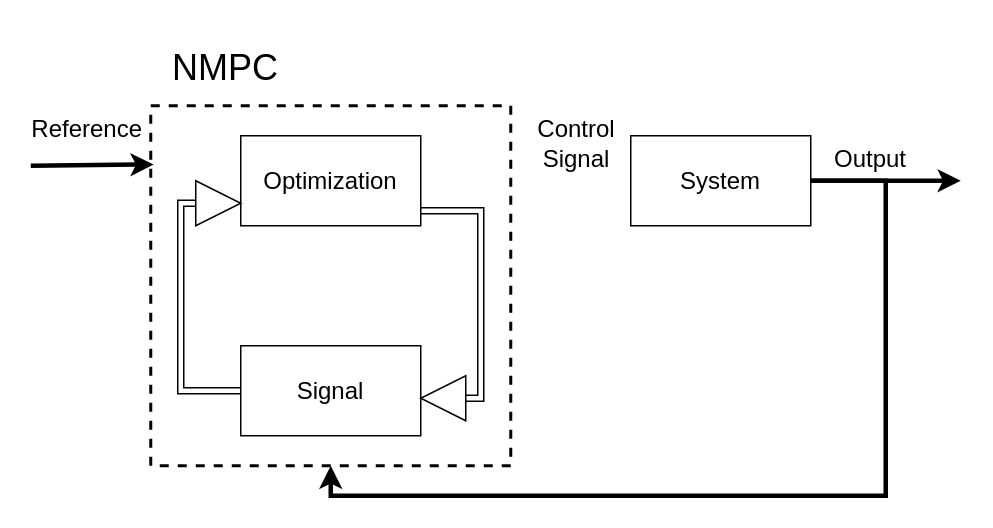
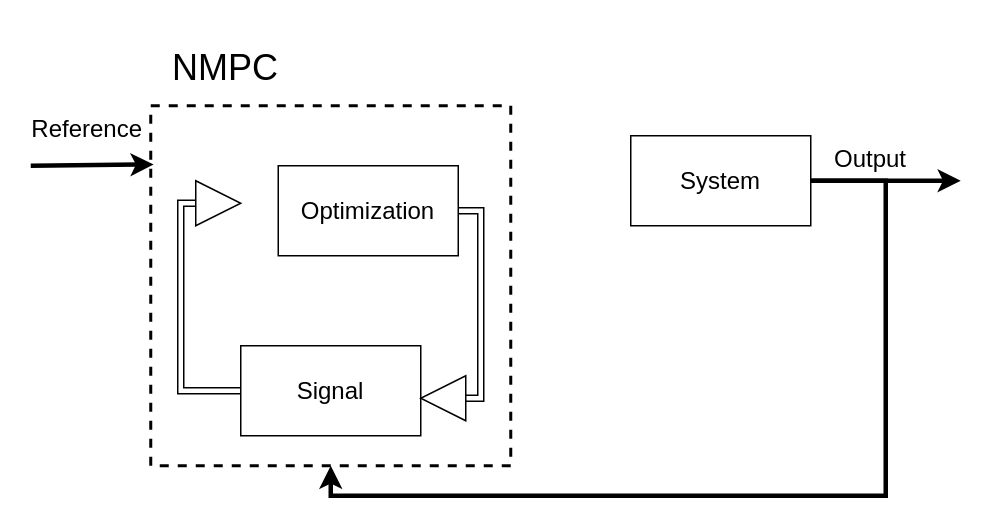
  <mxCell id="0" />
  <mxCell id="1" parent="0" />
  <mxCell id="2" value="" style="rounded=0;whiteSpace=wrap;html=1;dashed=1;fillColor=none;strokeWidth=2;" vertex="1" parent="1"><mxGeometry x="100" y="70" width="240" height="240" as="geometry" /></mxCell>
  <mxCell id="3" style="edgeStyle=orthogonalEdgeStyle;rounded=0;orthogonalLoop=1;jettySize=auto;html=1;entryX=0;entryY=0.5;entryDx=0;entryDy=0;shape=link;" edge="1" parent="1" source="4" target="10"><mxGeometry relative="1" as="geometry"><Array as="points"><mxPoint x="320" y="140" /><mxPoint x="320" y="265" /></Array></mxGeometry></mxCell>
- <mxCell id="4" value="&lt;font style=&quot;font-size: 16px;&quot;&gt;Optimization&lt;/font&gt;" style="rounded=0;whiteSpace=wrap;html=1;" vertex="1" parent="1"><mxGeometry x="160" y="90" width="120" height="60" as="geometry" /></mxCell>
+ <mxCell id="4" value="&lt;font style=&quot;font-size: 16px;&quot;&gt;Optimization&lt;/font&gt;" style="rounded=0;whiteSpace=wrap;html=1;" vertex="1" parent="1"><mxGeometry x="185" y="110" width="120" height="60" as="geometry" /></mxCell>
  <mxCell id="5" style="edgeStyle=orthogonalEdgeStyle;rounded=0;orthogonalLoop=1;jettySize=auto;html=1;entryX=0;entryY=0.5;entryDx=0;entryDy=0;shape=link;" edge="1" parent="1" source="6" target="11"><mxGeometry relative="1" as="geometry"><Array as="points"><mxPoint x="120" y="260" /><mxPoint x="120" y="135" /></Array></mxGeometry></mxCell>
  <mxCell id="6" value="&lt;font style=&quot;font-size: 16px;&quot;&gt;Signal&lt;/font&gt;" style="rounded=0;whiteSpace=wrap;html=1;" vertex="1" parent="1"><mxGeometry x="160" y="230" width="120" height="60" as="geometry" /></mxCell>
  <mxCell id="7" style="edgeStyle=orthogonalEdgeStyle;rounded=0;orthogonalLoop=1;jettySize=auto;html=1;entryX=0.5;entryY=1;entryDx=0;entryDy=0;strokeWidth=3;" edge="1" parent="1" source="9" target="2"><mxGeometry relative="1" as="geometry"><Array as="points"><mxPoint x="590" y="120" /><mxPoint x="590" y="330" /><mxPoint x="220" y="330" /></Array></mxGeometry></mxCell>
  <mxCell id="8" style="edgeStyle=orthogonalEdgeStyle;rounded=0;orthogonalLoop=1;jettySize=auto;html=1;strokeWidth=3;" edge="1" parent="1" source="9"><mxGeometry relative="1" as="geometry"><mxPoint x="640" y="120" as="targetPoint" /></mxGeometry></mxCell>
  <mxCell id="9" value="&lt;font style=&quot;font-size: 16px;&quot;&gt;System&lt;/font&gt;" style="rounded=0;whiteSpace=wrap;html=1;" vertex="1" parent="1"><mxGeometry x="420" y="90" width="120" height="60" as="geometry" /></mxCell>
  <mxCell id="10" value="" style="triangle;whiteSpace=wrap;html=1;direction=west;" vertex="1" parent="1"><mxGeometry x="280" y="250" width="30" height="30" as="geometry" /></mxCell>
  <mxCell id="11" value="" style="triangle;whiteSpace=wrap;html=1;" vertex="1" parent="1"><mxGeometry x="130" y="120" width="30" height="30" as="geometry" /></mxCell>
  <mxCell id="12" value="&lt;span style=&quot;font-size: 16px;&quot;&gt;Output&lt;/span&gt;" style="text;html=1;align=center;verticalAlign=middle;whiteSpace=wrap;rounded=0;" vertex="1" parent="1"><mxGeometry x="550" y="90" width="60" height="30" as="geometry" /></mxCell>
  <mxCell id="13" value="" style="endArrow=classic;html=1;rounded=0;entryX=0.008;entryY=0.163;entryDx=0;entryDy=0;entryPerimeter=0;strokeWidth=3;" edge="1" parent="1" target="2"><mxGeometry width="50" height="50" relative="1" as="geometry"><mxPoint x="20" y="110" as="sourcePoint" /><mxPoint x="70" y="60" as="targetPoint" /></mxGeometry></mxCell>
  <mxCell id="14" value="&lt;font style=&quot;font-size: 24px;&quot;&gt;NMPC&lt;/font&gt;" style="text;html=1;align=center;verticalAlign=middle;whiteSpace=wrap;rounded=0;" vertex="1" parent="1"><mxGeometry x="100" y="20" width="100" height="50" as="geometry" /></mxCell>
- <mxCell id="15" value="&lt;span style=&quot;font-size: 16px;&quot;&gt;Control&lt;/span&gt;&lt;div&gt;&lt;span style=&quot;font-size: 16px;&quot;&gt;Signal&lt;/span&gt;&lt;/div&gt;" style="text;html=1;align=center;verticalAlign=middle;whiteSpace=wrap;rounded=0;" vertex="1" parent="1"><mxGeometry x="354" y="80" width="60" height="30" as="geometry" /></mxCell>
  <mxCell id="16" value="&lt;span style=&quot;font-size: 16px;&quot;&gt;Reference&amp;nbsp;&lt;/span&gt;" style="text;html=1;align=center;verticalAlign=middle;whiteSpace=wrap;rounded=0;" vertex="1" parent="1"><mxGeometry x="30" y="70" width="60" height="30" as="geometry" /></mxCell>
